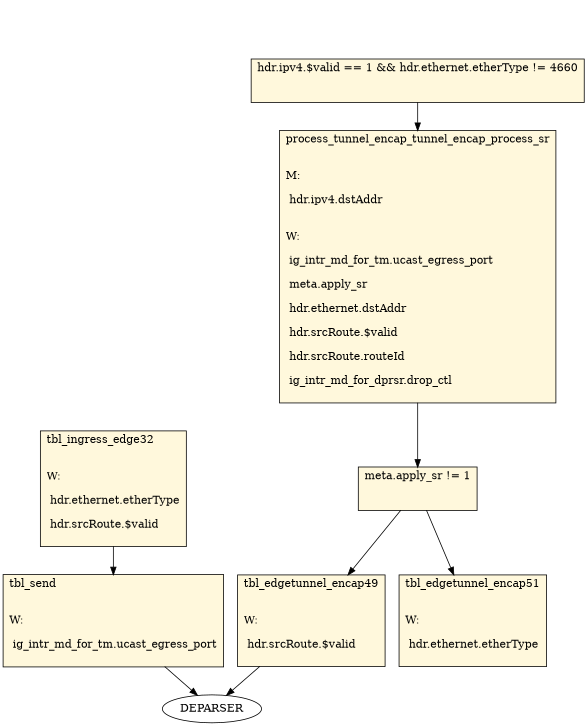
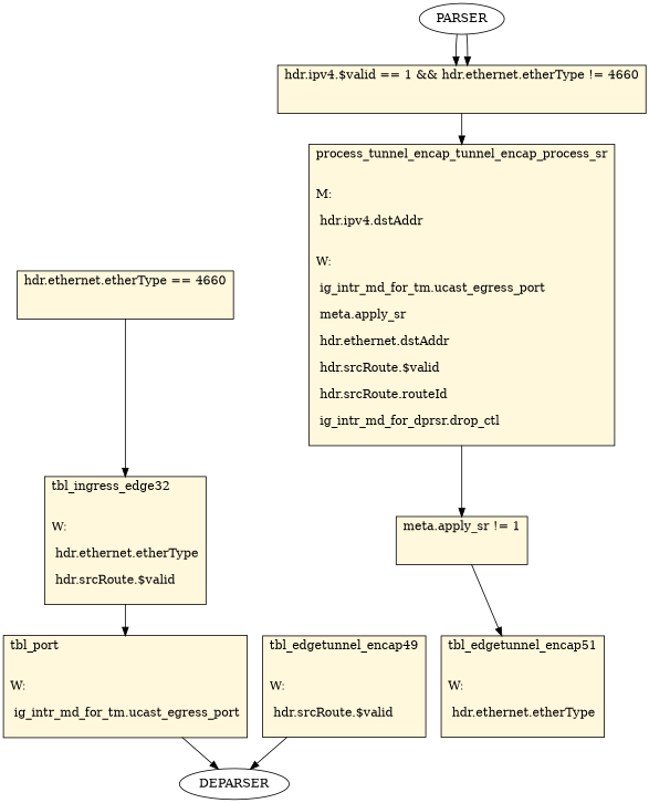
  digraph {
    node [fillcolor=cornsilk shape=record style=filled]
    n1 [label="hdr.ipv4.$valid == 1 && hdr.ethernet.etherType != 4660\l\l\n "]
    n2 [label="process_tunnel_encap_tunnel_encap_process_sr\l\l\nM:\l\n hdr.ipv4.dstAddr\l\n\lW:\l\n ig_intr_md_for_tm.ucast_egress_port\l\n meta.apply_sr\l\n hdr.ethernet.dstAddr\l\n hdr.srcRoute.$valid\l\n hdr.srcRoute.routeId\l\n ig_intr_md_for_dprsr.drop_ctl\l\n "]
    n3 [label="meta.apply_sr != 1\l\l\n "]
+   n4 [label="hdr.ethernet.etherType == 4660\l\l\n "]
    n5 [label="tbl_ingress_edge32\l\l\nW:\l\n hdr.ethernet.etherType\l\n hdr.srcRoute.$valid\l\n "]
    n6 [label="tbl_edgetunnel_encap49\l\l\nW:\l\n hdr.srcRoute.$valid\l\n "]
    n7 [label="tbl_edgetunnel_encap51\l\l\nW:\l\n hdr.ethernet.etherType\l\n "]
-   n8 [label="tbl_send\l\l\nW:\l\n ig_intr_md_for_tm.ucast_egress_port\l\n "]
+   n8 [label="tbl_port\l\l\nW:\l\n ig_intr_md_for_tm.ucast_egress_port\l\n "]
    DEPARSER [fillcolor="" shape="" style=""]
+   PARSER [fillcolor="" shape="" style=""]
    n1 -> n2
    n2 -> n3
-   n3 -> n6
    n3 -> n7
+   n4 -> n5
    n5 -> n8
    n6 -> DEPARSER
    n8 -> DEPARSER
+   PARSER -> n1
+   PARSER -> n1
  }
